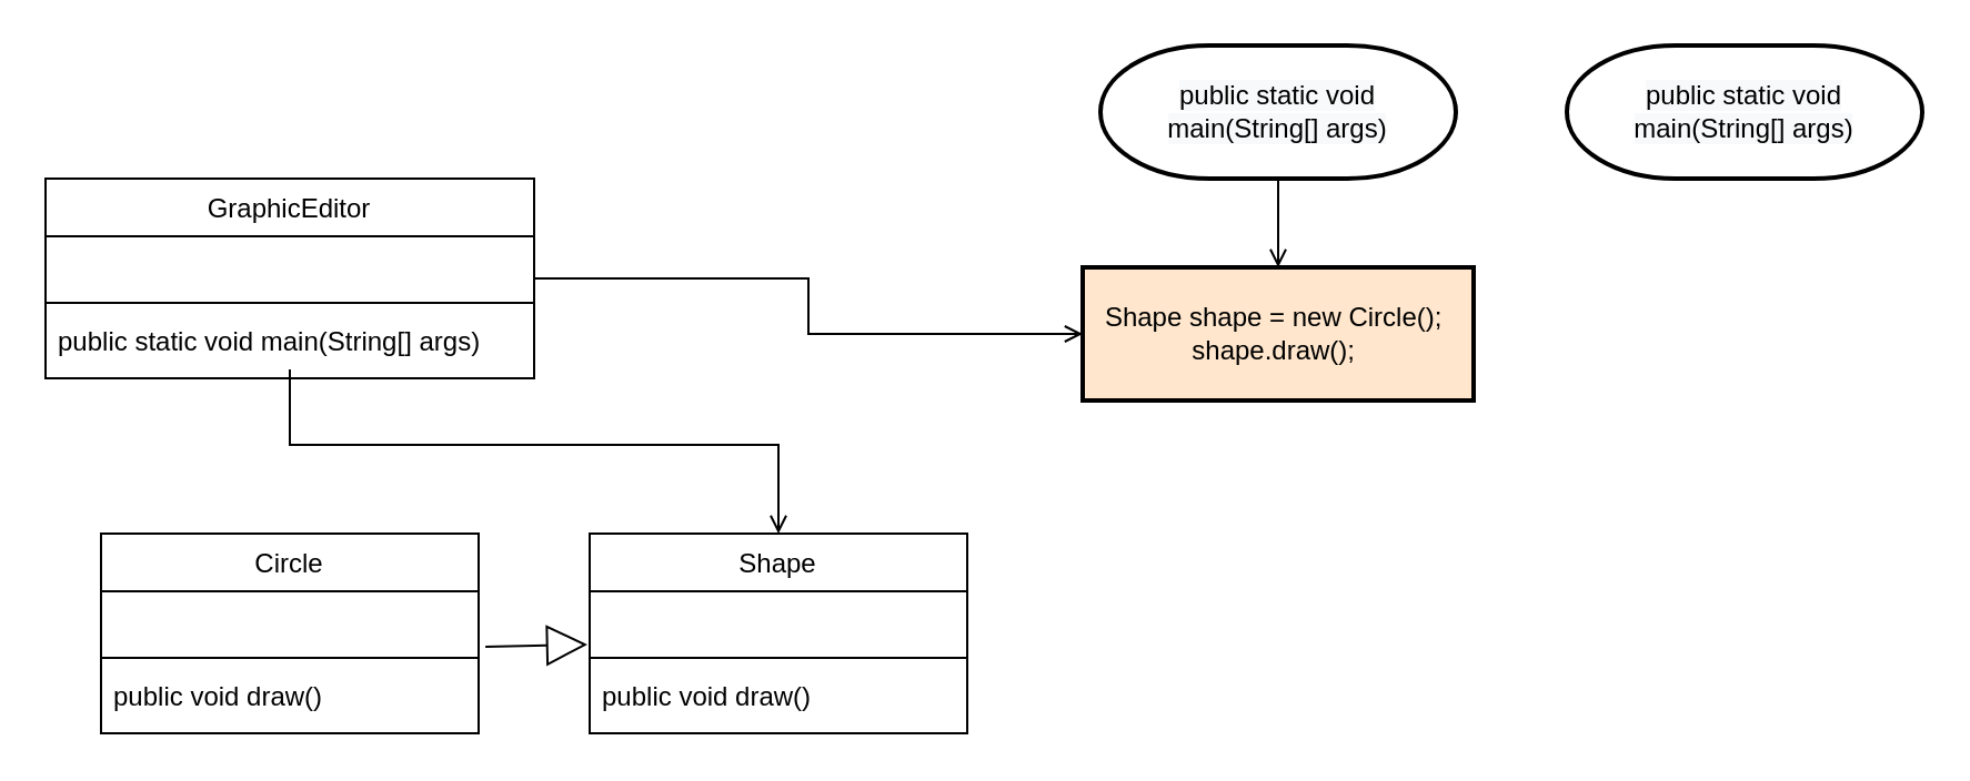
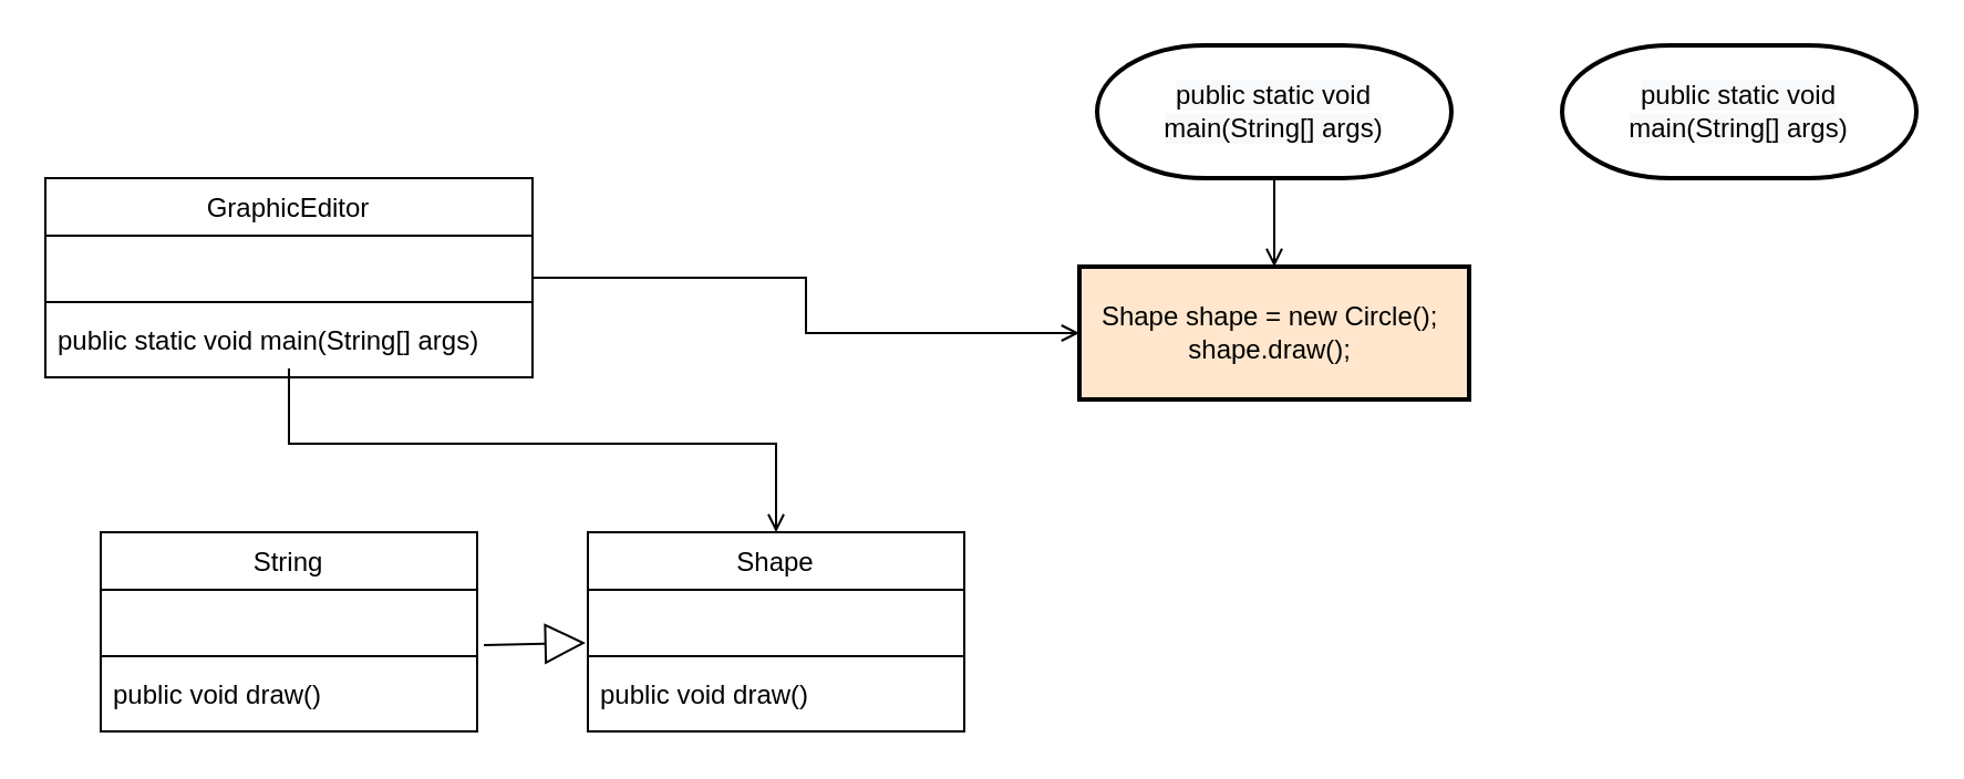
  <mxCell id="0" />
  <mxCell id="1" parent="0" />
  <mxCell id="2" style="edgeStyle=orthogonalEdgeStyle;rounded=0;orthogonalLoop=1;jettySize=auto;html=1;endArrow=open;endFill=0;" edge="1" parent="1" source="3" target="19"><mxGeometry relative="1" as="geometry" /></mxCell>
  <mxCell id="3" value="GraphicEditor" style="swimlane;fontStyle=0;align=center;verticalAlign=top;childLayout=stackLayout;horizontal=1;startSize=26;horizontalStack=0;resizeParent=1;resizeLast=0;collapsible=1;marginBottom=0;rounded=0;shadow=0;strokeWidth=1;" parent="1" vertex="1"><mxGeometry x="20" y="80" width="220" height="90" as="geometry"><mxRectangle x="230" y="140" width="160" height="26" as="alternateBounds" /></mxGeometry></mxCell>
  <mxCell id="4" value=" " style="text;align=left;verticalAlign=top;spacingLeft=4;spacingRight=4;overflow=hidden;rotatable=0;points=[[0,0.5],[1,0.5]];portConstraint=eastwest;" parent="3" vertex="1"><mxGeometry y="26" width="220" height="26" as="geometry" /></mxCell>
  <mxCell id="5" value="" style="line;html=1;strokeWidth=1;align=left;verticalAlign=middle;spacingTop=-1;spacingLeft=3;spacingRight=3;rotatable=0;labelPosition=right;points=[];portConstraint=eastwest;" parent="3" vertex="1"><mxGeometry y="52" width="220" height="8" as="geometry" /></mxCell>
  <mxCell id="6" value="public static void main(String[] args)" style="text;align=left;verticalAlign=top;spacingLeft=4;spacingRight=4;overflow=hidden;rotatable=0;points=[[0,0.5],[1,0.5]];portConstraint=eastwest;" parent="3" vertex="1"><mxGeometry y="60" width="220" height="26" as="geometry" /></mxCell>
  <mxCell id="7" value="Shape" style="swimlane;fontStyle=0;align=center;verticalAlign=top;childLayout=stackLayout;horizontal=1;startSize=26;horizontalStack=0;resizeParent=1;resizeLast=0;collapsible=1;marginBottom=0;rounded=0;shadow=0;strokeWidth=1;" vertex="1" parent="1"><mxGeometry x="265" y="240" width="170" height="90" as="geometry"><mxRectangle x="230" y="140" width="160" height="26" as="alternateBounds" /></mxGeometry></mxCell>
  <mxCell id="8" value=" " style="text;align=left;verticalAlign=top;spacingLeft=4;spacingRight=4;overflow=hidden;rotatable=0;points=[[0,0.5],[1,0.5]];portConstraint=eastwest;" vertex="1" parent="7"><mxGeometry y="26" width="170" height="26" as="geometry" /></mxCell>
  <mxCell id="9" value="" style="line;html=1;strokeWidth=1;align=left;verticalAlign=middle;spacingTop=-1;spacingLeft=3;spacingRight=3;rotatable=0;labelPosition=right;points=[];portConstraint=eastwest;" vertex="1" parent="7"><mxGeometry y="52" width="170" height="8" as="geometry" /></mxCell>
  <mxCell id="10" value="public void draw()" style="text;align=left;verticalAlign=top;spacingLeft=4;spacingRight=4;overflow=hidden;rotatable=0;points=[[0,0.5],[1,0.5]];portConstraint=eastwest;" vertex="1" parent="7"><mxGeometry y="60" width="170" height="26" as="geometry" /></mxCell>
- <mxCell id="11" value="Circle" style="swimlane;fontStyle=0;align=center;verticalAlign=top;childLayout=stackLayout;horizontal=1;startSize=26;horizontalStack=0;resizeParent=1;resizeLast=0;collapsible=1;marginBottom=0;rounded=0;shadow=0;strokeWidth=1;" vertex="1" parent="1"><mxGeometry x="45" y="240" width="170" height="90" as="geometry"><mxRectangle x="230" y="140" width="160" height="26" as="alternateBounds" /></mxGeometry></mxCell>
+ <mxCell id="11" value="String" style="swimlane;fontStyle=0;align=center;verticalAlign=top;childLayout=stackLayout;horizontal=1;startSize=26;horizontalStack=0;resizeParent=1;resizeLast=0;collapsible=1;marginBottom=0;rounded=0;shadow=0;strokeWidth=1;" vertex="1" parent="1"><mxGeometry x="45" y="240" width="170" height="90" as="geometry"><mxRectangle x="230" y="140" width="160" height="26" as="alternateBounds" /></mxGeometry></mxCell>
  <mxCell id="12" value=" " style="text;align=left;verticalAlign=top;spacingLeft=4;spacingRight=4;overflow=hidden;rotatable=0;points=[[0,0.5],[1,0.5]];portConstraint=eastwest;" vertex="1" parent="11"><mxGeometry y="26" width="170" height="26" as="geometry" /></mxCell>
  <mxCell id="13" value="" style="line;html=1;strokeWidth=1;align=left;verticalAlign=middle;spacingTop=-1;spacingLeft=3;spacingRight=3;rotatable=0;labelPosition=right;points=[];portConstraint=eastwest;" vertex="1" parent="11"><mxGeometry y="52" width="170" height="8" as="geometry" /></mxCell>
  <mxCell id="14" value="public void draw()" style="text;align=left;verticalAlign=top;spacingLeft=4;spacingRight=4;overflow=hidden;rotatable=0;points=[[0,0.5],[1,0.5]];portConstraint=eastwest;" vertex="1" parent="11"><mxGeometry y="60" width="170" height="26" as="geometry" /></mxCell>
  <mxCell id="15" value="" style="endArrow=block;endSize=16;endFill=0;html=1;exitX=1.018;exitY=0.962;exitDx=0;exitDy=0;entryX=-0.006;entryY=0.923;entryDx=0;entryDy=0;entryPerimeter=0;exitPerimeter=0;" edge="1" parent="1" source="12" target="8"><mxGeometry width="160" relative="1" as="geometry"><mxPoint x="275" y="370" as="sourcePoint" /><mxPoint x="305" y="300" as="targetPoint" /></mxGeometry></mxCell>
  <mxCell id="16" style="edgeStyle=orthogonalEdgeStyle;rounded=0;orthogonalLoop=1;jettySize=auto;html=1;entryX=0.5;entryY=0;entryDx=0;entryDy=0;endArrow=open;endFill=0;" edge="1" parent="1" source="6" target="7"><mxGeometry relative="1" as="geometry"><Array as="points"><mxPoint x="130" y="200" /><mxPoint x="350" y="200" /></Array></mxGeometry></mxCell>
  <mxCell id="17" value="" style="edgeStyle=orthogonalEdgeStyle;rounded=0;orthogonalLoop=1;jettySize=auto;html=1;endArrow=open;endFill=0;" edge="1" parent="1" source="18" target="19"><mxGeometry relative="1" as="geometry" /></mxCell>
  <mxCell id="18" value="&#10;&#10;&lt;span style=&quot;color: rgb(0, 0, 0); font-family: helvetica; font-size: 12px; font-style: normal; font-weight: 400; letter-spacing: normal; text-align: left; text-indent: 0px; text-transform: none; word-spacing: 0px; background-color: rgb(248, 249, 250); display: inline; float: none;&quot;&gt;public static void main(String[] args)&lt;/span&gt;&#10;&#10;" style="strokeWidth=2;html=1;shape=mxgraph.flowchart.terminator;whiteSpace=wrap;" vertex="1" parent="1"><mxGeometry x="495" y="20" width="160" height="60" as="geometry" /></mxCell>
  <mxCell id="19" value="Shape shape = new Circle();&amp;nbsp;&lt;br&gt;  shape.draw();&amp;nbsp;" style="rounded=1;whiteSpace=wrap;html=1;absoluteArcSize=1;arcSize=0;strokeWidth=2;fillColor=#ffe6cc;" vertex="1" parent="1"><mxGeometry x="487" y="120" width="176" height="60" as="geometry" /></mxCell>
  <mxCell id="20" value="&#10;&#10;&lt;span style=&quot;color: rgb(0, 0, 0); font-family: helvetica; font-size: 12px; font-style: normal; font-weight: 400; letter-spacing: normal; text-align: left; text-indent: 0px; text-transform: none; word-spacing: 0px; background-color: rgb(248, 249, 250); display: inline; float: none;&quot;&gt;public static void main(String[] args)&lt;/span&gt;&#10;&#10;" style="strokeWidth=2;html=1;shape=mxgraph.flowchart.terminator;whiteSpace=wrap;" vertex="1" parent="1"><mxGeometry x="705" y="20" width="160" height="60" as="geometry" /></mxCell>
